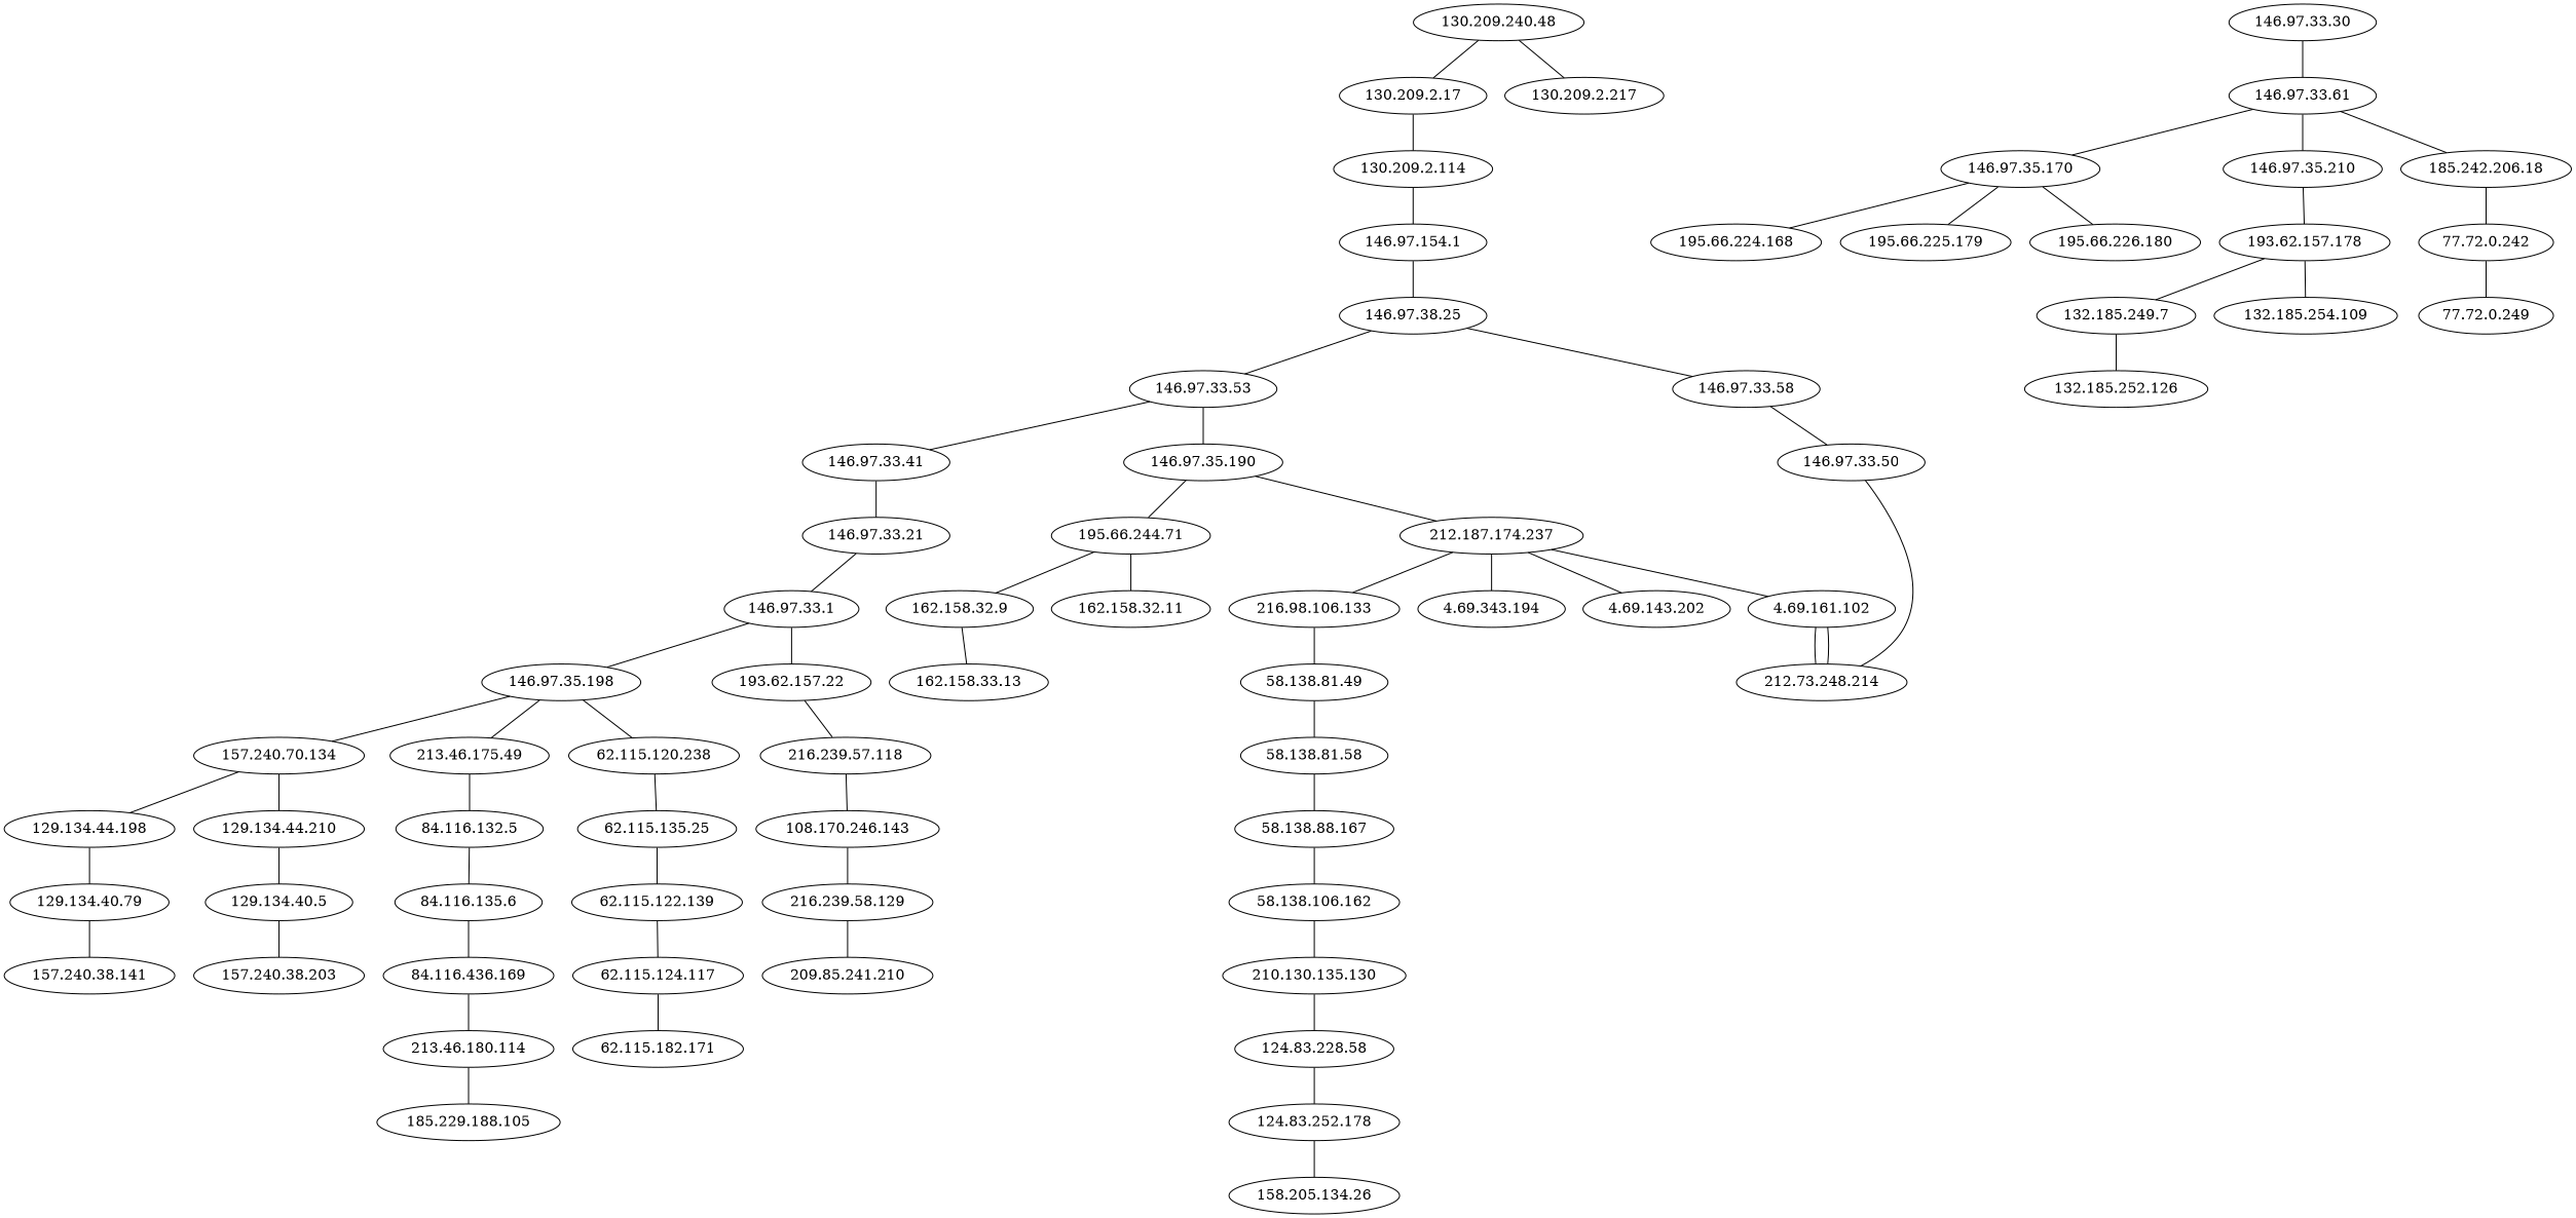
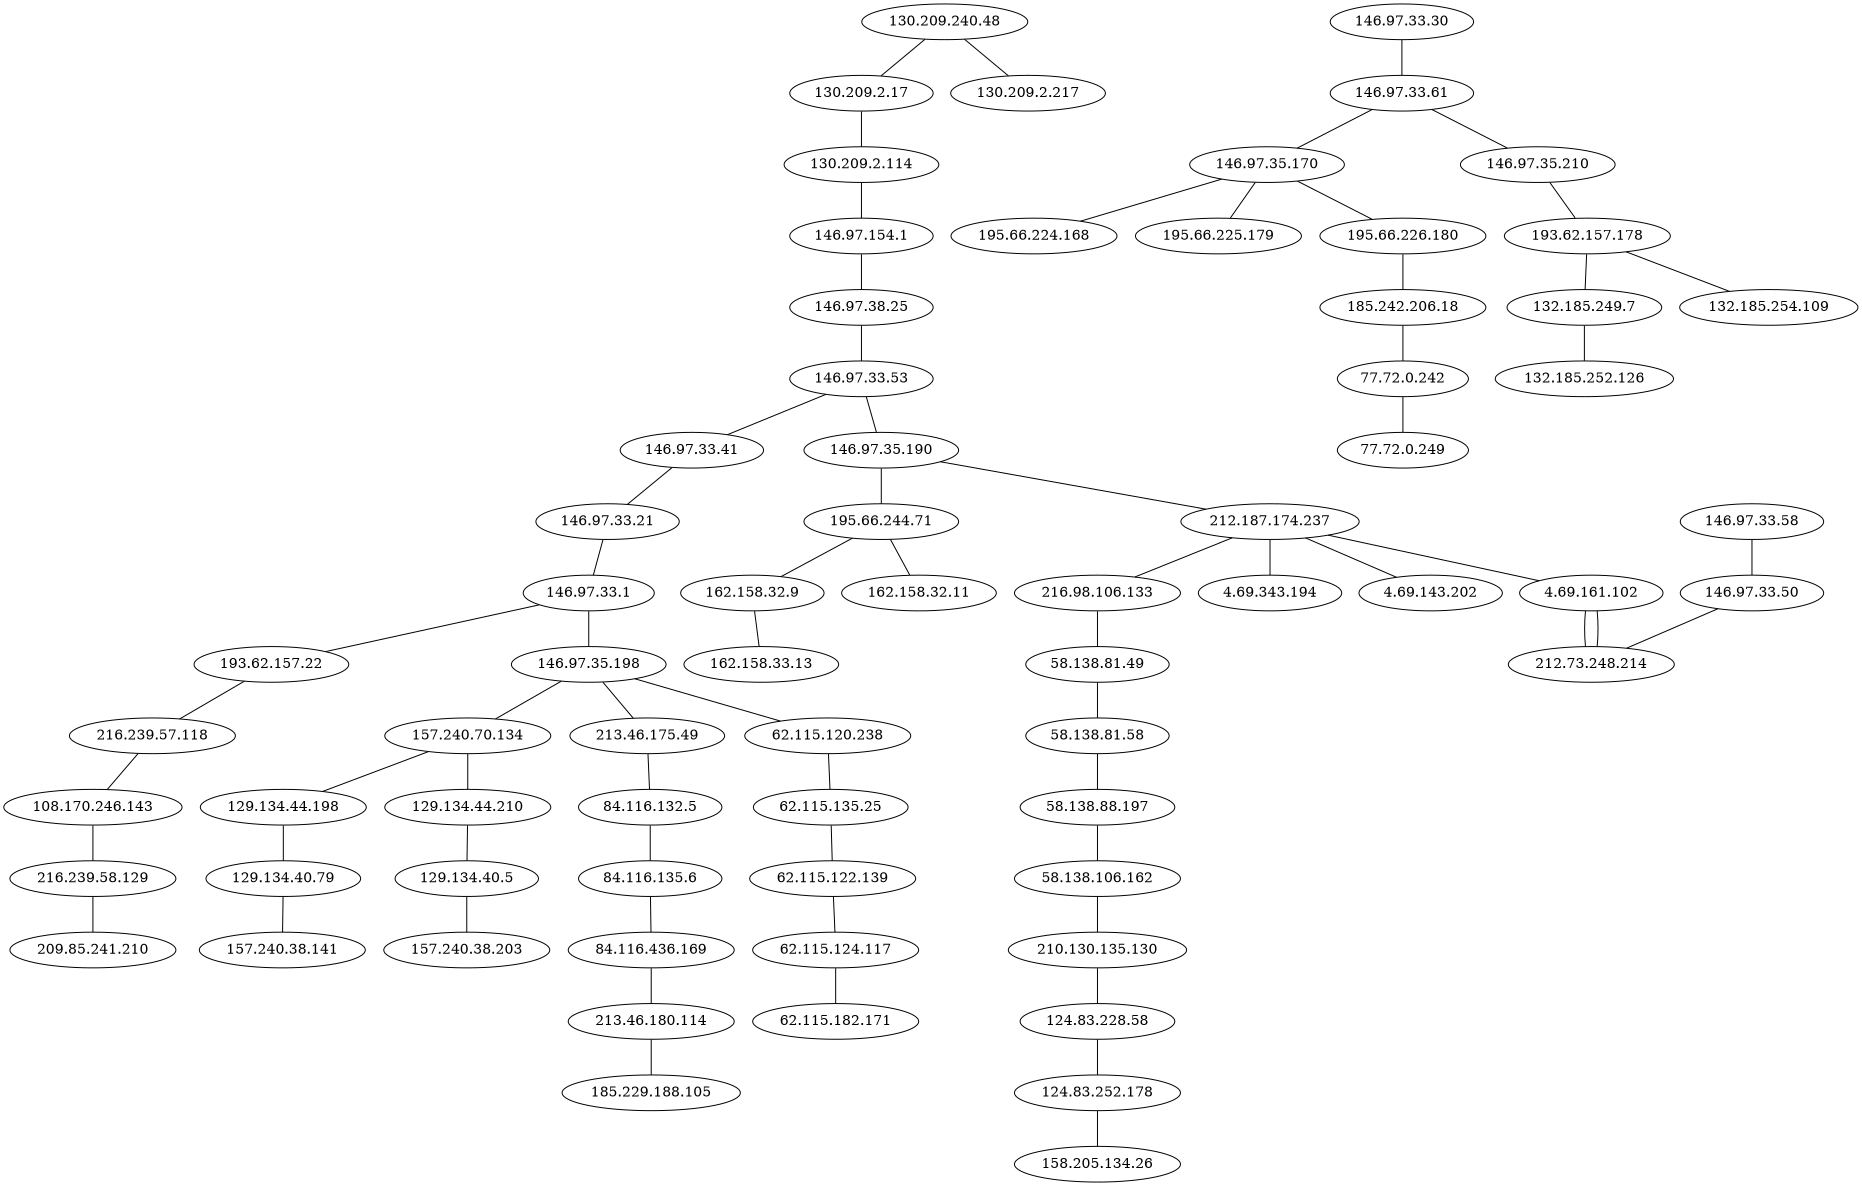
  graph {
    "108.170.246.143"
    "216.239.58.129"
    "209.85.241.210"
    "124.83.228.58"
    "124.83.252.178"
    "158.205.134.26"
    "129.134.40.5"
    "157.240.38.203"
    "129.134.40.79"
    "157.240.38.141"
    "129.134.44.198"
    "129.134.44.210"
    "130.209.2.114"
    "146.97.154.1"
    "146.97.38.25"
    "146.97.33.53"
    "146.97.33.58"
    "130.209.2.17"
    "130.209.240.48"
    "130.209.2.217"
    "132.185.249.7"
    "132.185.252.126"
    "146.97.33.41"
    "146.97.35.190"
    "146.97.33.50"
    "146.97.33.1"
    "146.97.35.198"
    "193.62.157.22"
    "157.240.70.134"
    "213.46.175.49"
    "62.115.120.238"
    "216.239.57.118"
    "84.116.132.5"
    "62.115.135.25"
    "146.97.33.21"
    "146.97.33.30"
    "146.97.33.61"
    "146.97.35.170"
    "146.97.35.210"
    "195.66.224.168"
    "195.66.225.179"
    "195.66.226.180"
    "193.62.157.178"
    "212.73.248.214"
    "195.66.244.71"
    "212.187.174.237"
    "162.158.32.9"
    "162.158.32.11"
    "216.98.106.133"
    n50 [label="4.69.343.194"]
    "4.69.143.202"
    "4.69.161.102"
    "185.242.206.18"
    "132.185.254.109"
    "77.72.0.242"
    "162.158.33.13"
    "58.138.81.49"
    "84.116.135.6"
    "62.115.122.139"
    "77.72.0.249"
    "210.130.135.130"
    "58.138.81.58"
    n63 [label="84.116.436.169"]
    "213.46.180.114"
    "185.229.188.105"
-   "58.138.88.197" [label="58.138.88.167"]
+   "58.138.88.197"
    "58.138.106.162"
    "62.115.124.117"
    "62.115.182.171"
    "108.170.246.143" -- "216.239.58.129"
    "216.239.58.129" -- "209.85.241.210"
    "124.83.228.58" -- "124.83.252.178"
    "124.83.252.178" -- "158.205.134.26"
    "129.134.40.5" -- "157.240.38.203"
    "129.134.40.79" -- "157.240.38.141"
    "129.134.44.198" -- "129.134.40.79"
    "129.134.44.210" -- "129.134.40.5"
    "130.209.2.114" -- "146.97.154.1"
    "146.97.154.1" -- "146.97.38.25"
    "146.97.38.25" -- "146.97.33.53"
-   "146.97.38.25" -- "146.97.33.58"
    "146.97.33.53" -- "146.97.33.41"
    "146.97.33.53" -- "146.97.35.190"
    "146.97.33.58" -- "146.97.33.50"
    "130.209.2.17" -- "130.209.2.114"
    "130.209.240.48" -- "130.209.2.17"
    "130.209.240.48" -- "130.209.2.217"
    "132.185.249.7" -- "132.185.252.126"
    "146.97.33.41" -- "146.97.33.21"
    "146.97.35.190" -- "195.66.244.71"
    "146.97.35.190" -- "212.187.174.237"
    "146.97.33.50" -- "212.73.248.214"
    "146.97.33.1" -- "146.97.35.198"
    "146.97.33.1" -- "193.62.157.22"
    "146.97.35.198" -- "157.240.70.134"
    "146.97.35.198" -- "213.46.175.49"
    "146.97.35.198" -- "62.115.120.238"
    "193.62.157.22" -- "216.239.57.118"
    "157.240.70.134" -- "129.134.44.198"
    "157.240.70.134" -- "129.134.44.210"
    "213.46.175.49" -- "84.116.132.5"
    "62.115.120.238" -- "62.115.135.25"
    "216.239.57.118" -- "108.170.246.143"
    "84.116.132.5" -- "84.116.135.6"
    "62.115.135.25" -- "62.115.122.139"
    "146.97.33.21" -- "146.97.33.1"
    "146.97.33.30" -- "146.97.33.61"
    "146.97.33.61" -- "146.97.35.170"
    "146.97.33.61" -- "146.97.35.210"
    "146.97.35.170" -- "195.66.224.168"
    "146.97.35.170" -- "195.66.225.179"
    "146.97.35.170" -- "195.66.226.180"
    "146.97.35.210" -- "193.62.157.178"
-   "146.97.33.61" -- "185.242.206.18"
+   "195.66.226.180" -- "185.242.206.18"
    "193.62.157.178" -- "132.185.249.7"
    "193.62.157.178" -- "132.185.254.109"
    "195.66.244.71" -- "162.158.32.9"
    "195.66.244.71" -- "162.158.32.11"
    "212.187.174.237" -- "216.98.106.133"
    "212.187.174.237" -- n50
    "212.187.174.237" -- "4.69.143.202"
    "212.187.174.237" -- "4.69.161.102"
    "162.158.32.9" -- "162.158.33.13"
    "216.98.106.133" -- "58.138.81.49"
    "4.69.161.102" -- "212.73.248.214"
    "4.69.161.102" -- "212.73.248.214"
    "185.242.206.18" -- "77.72.0.242"
    "77.72.0.242" -- "77.72.0.249"
    "58.138.81.49" -- "58.138.81.58"
    "84.116.135.6" -- n63
    "62.115.122.139" -- "62.115.124.117"
    "210.130.135.130" -- "124.83.228.58"
    "58.138.81.58" -- "58.138.88.197"
    n63 -- "213.46.180.114"
    "213.46.180.114" -- "185.229.188.105"
    "58.138.88.197" -- "58.138.106.162"
    "58.138.106.162" -- "210.130.135.130"
    "62.115.124.117" -- "62.115.182.171"
  }
